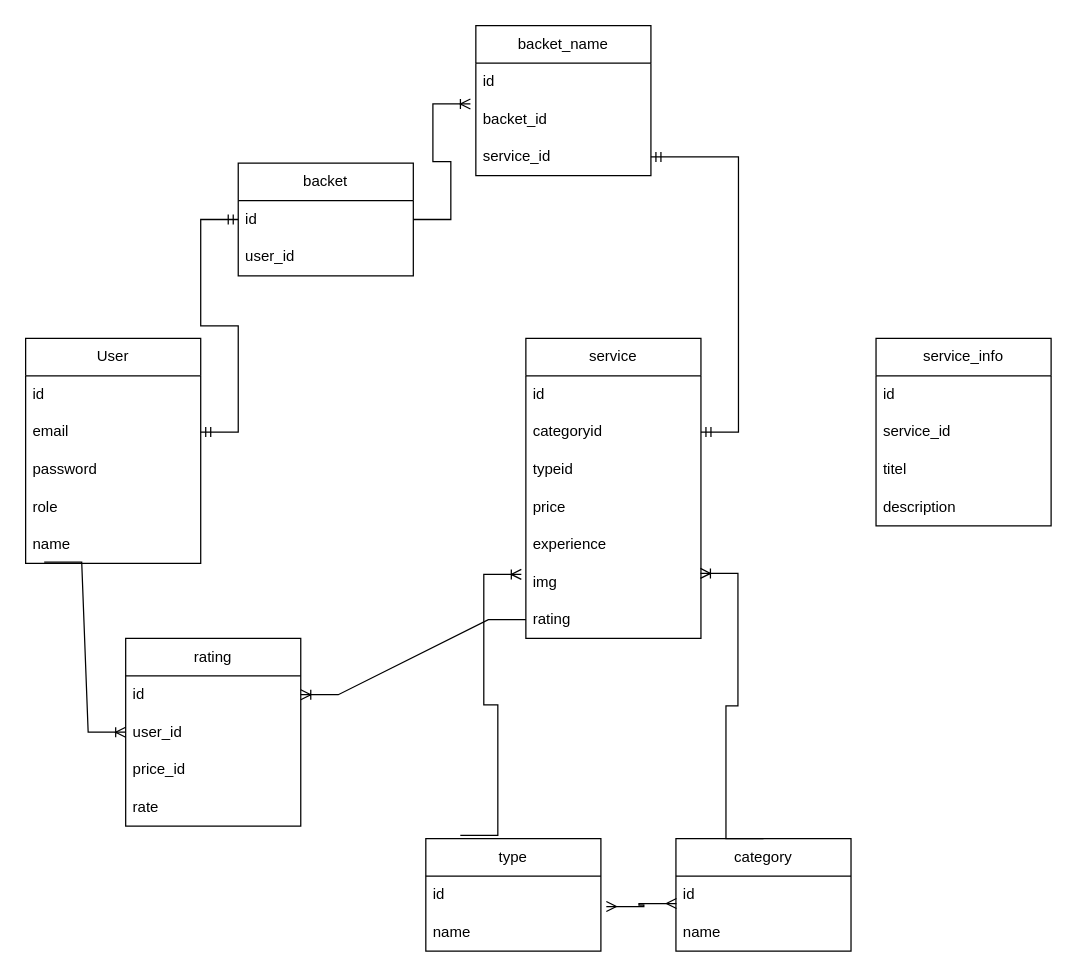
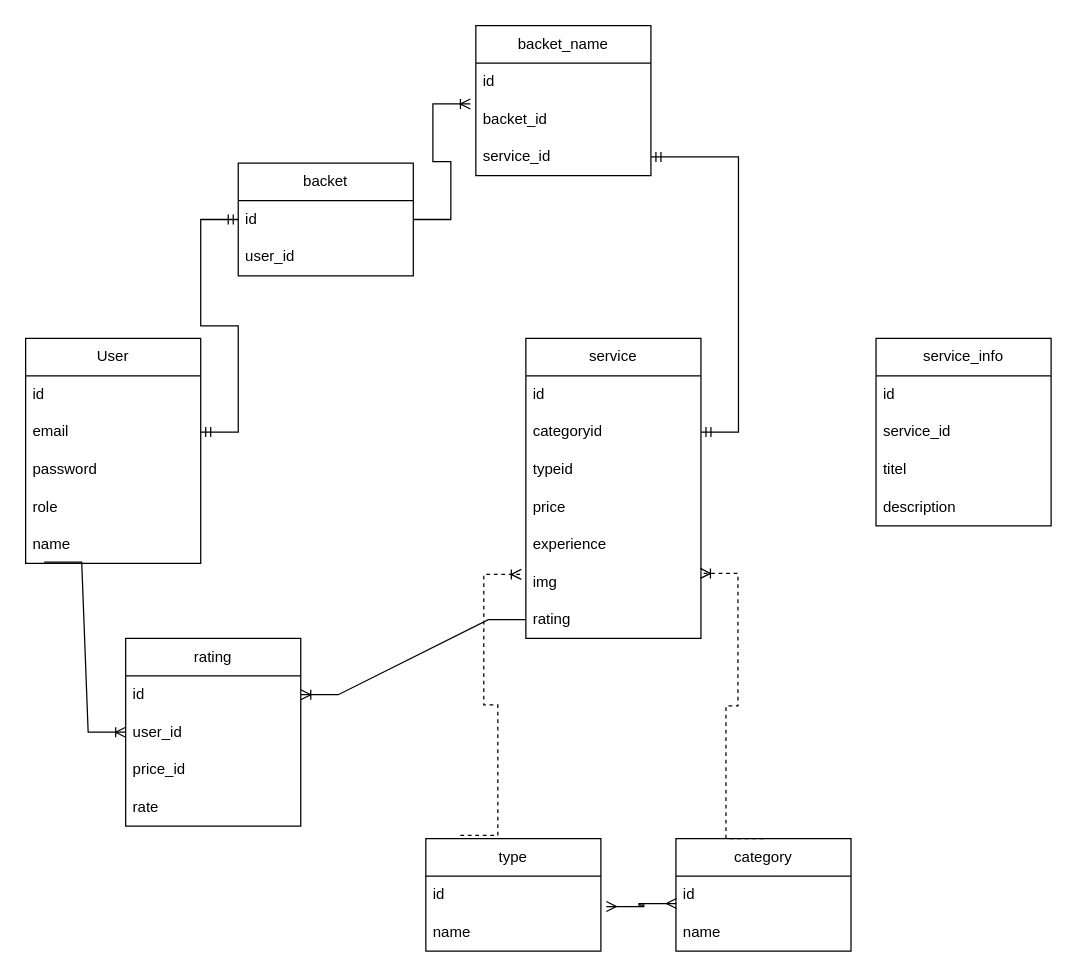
  <mxCell id="0" />
  <mxCell id="1" parent="0" />
  <mxCell id="2" value="User" style="swimlane;fontStyle=0;childLayout=stackLayout;horizontal=1;startSize=30;horizontalStack=0;resizeParent=1;resizeParentMax=0;resizeLast=0;collapsible=1;marginBottom=0;whiteSpace=wrap;html=1;" vertex="1" parent="1"><mxGeometry y="270" width="140" height="180" as="geometry" x="20" /></mxCell>
  <mxCell id="3" value="id" style="text;strokeColor=none;fillColor=none;align=left;verticalAlign=middle;spacingLeft=4;spacingRight=4;overflow=hidden;points=[[0,0.5],[1,0.5]];portConstraint=eastwest;rotatable=0;whiteSpace=wrap;html=1;" vertex="1" parent="2"><mxGeometry y="30" width="140" height="30" as="geometry" /></mxCell>
  <mxCell id="4" value="email" style="text;strokeColor=none;fillColor=none;align=left;verticalAlign=middle;spacingLeft=4;spacingRight=4;overflow=hidden;points=[[0,0.5],[1,0.5]];portConstraint=eastwest;rotatable=0;whiteSpace=wrap;html=1;" vertex="1" parent="2"><mxGeometry y="60" width="140" height="30" as="geometry" /></mxCell>
  <mxCell id="5" value="password" style="text;strokeColor=none;fillColor=none;align=left;verticalAlign=middle;spacingLeft=4;spacingRight=4;overflow=hidden;points=[[0,0.5],[1,0.5]];portConstraint=eastwest;rotatable=0;whiteSpace=wrap;html=1;" vertex="1" parent="2"><mxGeometry y="90" width="140" height="30" as="geometry" /></mxCell>
  <mxCell id="6" value="role" style="text;strokeColor=none;fillColor=none;align=left;verticalAlign=middle;spacingLeft=4;spacingRight=4;overflow=hidden;points=[[0,0.5],[1,0.5]];portConstraint=eastwest;rotatable=0;whiteSpace=wrap;html=1;" vertex="1" parent="2"><mxGeometry y="120" width="140" height="30" as="geometry" /></mxCell>
  <mxCell id="7" value="name" style="text;strokeColor=none;fillColor=none;align=left;verticalAlign=middle;spacingLeft=4;spacingRight=4;overflow=hidden;points=[[0,0.5],[1,0.5]];portConstraint=eastwest;rotatable=0;whiteSpace=wrap;html=1;" vertex="1" parent="2"><mxGeometry y="150" width="140" height="30" as="geometry" /></mxCell>
  <mxCell id="8" value="backet" style="swimlane;fontStyle=0;childLayout=stackLayout;horizontal=1;startSize=30;horizontalStack=0;resizeParent=1;resizeParentMax=0;resizeLast=0;collapsible=1;marginBottom=0;whiteSpace=wrap;html=1;" vertex="1" parent="1"><mxGeometry x="190" y="130" width="140" height="90" as="geometry" /></mxCell>
  <mxCell id="9" value="id" style="text;strokeColor=none;fillColor=none;align=left;verticalAlign=middle;spacingLeft=4;spacingRight=4;overflow=hidden;points=[[0,0.5],[1,0.5]];portConstraint=eastwest;rotatable=0;whiteSpace=wrap;html=1;" vertex="1" parent="8"><mxGeometry y="30" width="140" height="30" as="geometry" /></mxCell>
  <mxCell id="10" value="user_id" style="text;strokeColor=none;fillColor=none;align=left;verticalAlign=middle;spacingLeft=4;spacingRight=4;overflow=hidden;points=[[0,0.5],[1,0.5]];portConstraint=eastwest;rotatable=0;whiteSpace=wrap;html=1;" vertex="1" parent="8"><mxGeometry y="60" width="140" height="30" as="geometry" /></mxCell>
  <mxCell id="11" value="" style="edgeStyle=entityRelationEdgeStyle;fontSize=12;html=1;endArrow=ERmandOne;startArrow=ERmandOne;rounded=0;entryX=0;entryY=0.5;entryDx=0;entryDy=0;exitX=1;exitY=0.5;exitDx=0;exitDy=0;" edge="1" parent="1" source="4" target="9"><mxGeometry width="100" height="100" relative="1" as="geometry"><mxPoint x="340" y="490" as="sourcePoint" /><mxPoint x="440" y="390" as="targetPoint" /></mxGeometry></mxCell>
  <mxCell id="12" value="service" style="swimlane;fontStyle=0;childLayout=stackLayout;horizontal=1;startSize=30;horizontalStack=0;resizeParent=1;resizeParentMax=0;resizeLast=0;collapsible=1;marginBottom=0;whiteSpace=wrap;html=1;" vertex="1" parent="1"><mxGeometry x="420" y="270" width="140" height="240" as="geometry" /></mxCell>
  <mxCell id="13" value="id" style="text;strokeColor=none;fillColor=none;align=left;verticalAlign=middle;spacingLeft=4;spacingRight=4;overflow=hidden;points=[[0,0.5],[1,0.5]];portConstraint=eastwest;rotatable=0;whiteSpace=wrap;html=1;" vertex="1" parent="12"><mxGeometry y="30" width="140" height="30" as="geometry" /></mxCell>
  <mxCell id="14" value="categoryid" style="text;strokeColor=none;fillColor=none;align=left;verticalAlign=middle;spacingLeft=4;spacingRight=4;overflow=hidden;points=[[0,0.5],[1,0.5]];portConstraint=eastwest;rotatable=0;whiteSpace=wrap;html=1;" vertex="1" parent="12"><mxGeometry y="60" width="140" height="30" as="geometry" /></mxCell>
  <mxCell id="15" value="typeid" style="text;strokeColor=none;fillColor=none;align=left;verticalAlign=middle;spacingLeft=4;spacingRight=4;overflow=hidden;points=[[0,0.5],[1,0.5]];portConstraint=eastwest;rotatable=0;whiteSpace=wrap;html=1;" vertex="1" parent="12"><mxGeometry y="90" width="140" height="30" as="geometry" /></mxCell>
  <mxCell id="16" value="price" style="text;strokeColor=none;fillColor=none;align=left;verticalAlign=middle;spacingLeft=4;spacingRight=4;overflow=hidden;points=[[0,0.5],[1,0.5]];portConstraint=eastwest;rotatable=0;whiteSpace=wrap;html=1;" vertex="1" parent="12"><mxGeometry y="120" width="140" height="30" as="geometry" /></mxCell>
  <mxCell id="17" value="experience" style="text;strokeColor=none;fillColor=none;align=left;verticalAlign=middle;spacingLeft=4;spacingRight=4;overflow=hidden;points=[[0,0.5],[1,0.5]];portConstraint=eastwest;rotatable=0;whiteSpace=wrap;html=1;" vertex="1" parent="12"><mxGeometry y="150" width="140" height="30" as="geometry" /></mxCell>
  <mxCell id="18" value="img" style="text;strokeColor=none;fillColor=none;align=left;verticalAlign=middle;spacingLeft=4;spacingRight=4;overflow=hidden;points=[[0,0.5],[1,0.5]];portConstraint=eastwest;rotatable=0;whiteSpace=wrap;html=1;" vertex="1" parent="12"><mxGeometry y="180" width="140" height="30" as="geometry" /></mxCell>
  <mxCell id="19" value="rating" style="text;strokeColor=none;fillColor=none;align=left;verticalAlign=middle;spacingLeft=4;spacingRight=4;overflow=hidden;points=[[0,0.5],[1,0.5]];portConstraint=eastwest;rotatable=0;whiteSpace=wrap;html=1;" vertex="1" parent="12"><mxGeometry y="210" width="140" height="30" as="geometry" /></mxCell>
  <mxCell id="20" value="type" style="swimlane;fontStyle=0;childLayout=stackLayout;horizontal=1;startSize=30;horizontalStack=0;resizeParent=1;resizeParentMax=0;resizeLast=0;collapsible=1;marginBottom=0;whiteSpace=wrap;html=1;" vertex="1" parent="1"><mxGeometry x="340" y="670" width="140" height="90" as="geometry" /></mxCell>
  <mxCell id="21" value="id" style="text;strokeColor=none;fillColor=none;align=left;verticalAlign=middle;spacingLeft=4;spacingRight=4;overflow=hidden;points=[[0,0.5],[1,0.5]];portConstraint=eastwest;rotatable=0;whiteSpace=wrap;html=1;" vertex="1" parent="20"><mxGeometry y="30" width="140" height="30" as="geometry" /></mxCell>
  <mxCell id="22" value="name" style="text;strokeColor=none;fillColor=none;align=left;verticalAlign=middle;spacingLeft=4;spacingRight=4;overflow=hidden;points=[[0,0.5],[1,0.5]];portConstraint=eastwest;rotatable=0;whiteSpace=wrap;html=1;" vertex="1" parent="20"><mxGeometry y="60" width="140" height="30" as="geometry" /></mxCell>
  <mxCell id="23" value="category" style="swimlane;fontStyle=0;childLayout=stackLayout;horizontal=1;startSize=30;horizontalStack=0;resizeParent=1;resizeParentMax=0;resizeLast=0;collapsible=1;marginBottom=0;whiteSpace=wrap;html=1;" vertex="1" parent="1"><mxGeometry x="540" y="670" width="140" height="90" as="geometry" /></mxCell>
  <mxCell id="24" value="id" style="text;strokeColor=none;fillColor=none;align=left;verticalAlign=middle;spacingLeft=4;spacingRight=4;overflow=hidden;points=[[0,0.5],[1,0.5]];portConstraint=eastwest;rotatable=0;whiteSpace=wrap;html=1;" vertex="1" parent="23"><mxGeometry y="30" width="140" height="30" as="geometry" /></mxCell>
  <mxCell id="25" value="name" style="text;strokeColor=none;fillColor=none;align=left;verticalAlign=middle;spacingLeft=4;spacingRight=4;overflow=hidden;points=[[0,0.5],[1,0.5]];portConstraint=eastwest;rotatable=0;whiteSpace=wrap;html=1;" vertex="1" parent="23"><mxGeometry y="60" width="140" height="30" as="geometry" /></mxCell>
- <mxCell id="26" value="" style="edgeStyle=entityRelationEdgeStyle;fontSize=12;html=1;endArrow=ERoneToMany;rounded=0;exitX=0.197;exitY=-0.027;exitDx=0;exitDy=0;exitPerimeter=0;entryX=-0.026;entryY=0.293;entryDx=0;entryDy=0;entryPerimeter=0;" edge="1" parent="1" source="20" target="18"><mxGeometry width="100" height="100" relative="1" as="geometry"><mxPoint x="340" y="490" as="sourcePoint" /><mxPoint x="440" y="390" as="targetPoint" /></mxGeometry></mxCell>
- <mxCell id="27" value="" style="edgeStyle=entityRelationEdgeStyle;fontSize=12;html=1;endArrow=ERoneToMany;rounded=0;exitX=0.5;exitY=0;exitDx=0;exitDy=0;entryX=0.997;entryY=0.267;entryDx=0;entryDy=0;entryPerimeter=0;" edge="1" parent="1" source="23" target="18"><mxGeometry width="100" height="100" relative="1" as="geometry"><mxPoint x="340" y="490" as="sourcePoint" /><mxPoint x="440" y="390" as="targetPoint" /></mxGeometry></mxCell>
+ <mxCell id="26" value="" style="edgeStyle=entityRelationEdgeStyle;fontSize=12;html=1;endArrow=ERoneToMany;rounded=0;exitX=0.197;exitY=-0.027;exitDx=0;exitDy=0;exitPerimeter=0;entryX=-0.026;entryY=0.293;entryDx=0;entryDy=0;entryPerimeter=0;dashed=1;" edge="1" parent="1" source="20" target="18"><mxGeometry width="100" height="100" relative="1" as="geometry"><mxPoint x="340" y="490" as="sourcePoint" /><mxPoint x="440" y="390" as="targetPoint" /></mxGeometry></mxCell>
+ <mxCell id="27" value="" style="edgeStyle=entityRelationEdgeStyle;fontSize=12;html=1;endArrow=ERoneToMany;rounded=0;exitX=0.5;exitY=0;exitDx=0;exitDy=0;entryX=0.997;entryY=0.267;entryDx=0;entryDy=0;entryPerimeter=0;dashed=1;" edge="1" parent="1" source="23" target="18"><mxGeometry width="100" height="100" relative="1" as="geometry"><mxPoint x="340" y="490" as="sourcePoint" /><mxPoint x="440" y="390" as="targetPoint" /></mxGeometry></mxCell>
  <mxCell id="28" value="" style="edgeStyle=entityRelationEdgeStyle;fontSize=12;html=1;endArrow=ERmany;startArrow=ERmany;rounded=0;exitX=1.031;exitY=0.813;exitDx=0;exitDy=0;exitPerimeter=0;entryX=0.003;entryY=0.733;entryDx=0;entryDy=0;entryPerimeter=0;" edge="1" parent="1" source="21" target="24"><mxGeometry width="100" height="100" relative="1" as="geometry"><mxPoint x="340" y="490" as="sourcePoint" /><mxPoint x="440" y="390" as="targetPoint" /></mxGeometry></mxCell>
  <mxCell id="29" value="service_info" style="swimlane;fontStyle=0;childLayout=stackLayout;horizontal=1;startSize=30;horizontalStack=0;resizeParent=1;resizeParentMax=0;resizeLast=0;collapsible=1;marginBottom=0;whiteSpace=wrap;html=1;" vertex="1" parent="1"><mxGeometry x="700" y="270" width="140" height="150" as="geometry" /></mxCell>
  <mxCell id="30" value="id" style="text;strokeColor=none;fillColor=none;align=left;verticalAlign=middle;spacingLeft=4;spacingRight=4;overflow=hidden;points=[[0,0.5],[1,0.5]];portConstraint=eastwest;rotatable=0;whiteSpace=wrap;html=1;" vertex="1" parent="29"><mxGeometry y="30" width="140" height="30" as="geometry" /></mxCell>
  <mxCell id="31" value="service_id" style="text;strokeColor=none;fillColor=none;align=left;verticalAlign=middle;spacingLeft=4;spacingRight=4;overflow=hidden;points=[[0,0.5],[1,0.5]];portConstraint=eastwest;rotatable=0;whiteSpace=wrap;html=1;" vertex="1" parent="29"><mxGeometry y="60" width="140" height="30" as="geometry" /></mxCell>
  <mxCell id="32" value="titel" style="text;strokeColor=none;fillColor=none;align=left;verticalAlign=middle;spacingLeft=4;spacingRight=4;overflow=hidden;points=[[0,0.5],[1,0.5]];portConstraint=eastwest;rotatable=0;whiteSpace=wrap;html=1;" vertex="1" parent="29"><mxGeometry y="90" width="140" height="30" as="geometry" /></mxCell>
  <mxCell id="33" value="description" style="text;strokeColor=none;fillColor=none;align=left;verticalAlign=middle;spacingLeft=4;spacingRight=4;overflow=hidden;points=[[0,0.5],[1,0.5]];portConstraint=eastwest;rotatable=0;whiteSpace=wrap;html=1;" vertex="1" parent="29"><mxGeometry y="120" width="140" height="30" as="geometry" /></mxCell>
  <mxCell id="34" value="backet_name" style="swimlane;fontStyle=0;childLayout=stackLayout;horizontal=1;startSize=30;horizontalStack=0;resizeParent=1;resizeParentMax=0;resizeLast=0;collapsible=1;marginBottom=0;whiteSpace=wrap;html=1;" vertex="1" parent="1"><mxGeometry x="380" y="20" width="140" height="120" as="geometry" /></mxCell>
  <mxCell id="35" value="id" style="text;strokeColor=none;fillColor=none;align=left;verticalAlign=middle;spacingLeft=4;spacingRight=4;overflow=hidden;points=[[0,0.5],[1,0.5]];portConstraint=eastwest;rotatable=0;whiteSpace=wrap;html=1;" vertex="1" parent="34"><mxGeometry y="30" width="140" height="30" as="geometry" /></mxCell>
  <mxCell id="36" value="backet_id" style="text;strokeColor=none;fillColor=none;align=left;verticalAlign=middle;spacingLeft=4;spacingRight=4;overflow=hidden;points=[[0,0.5],[1,0.5]];portConstraint=eastwest;rotatable=0;whiteSpace=wrap;html=1;" vertex="1" parent="34"><mxGeometry y="60" width="140" height="30" as="geometry" /></mxCell>
  <mxCell id="37" value="service_id" style="text;strokeColor=none;fillColor=none;align=left;verticalAlign=middle;spacingLeft=4;spacingRight=4;overflow=hidden;points=[[0,0.5],[1,0.5]];portConstraint=eastwest;rotatable=0;whiteSpace=wrap;html=1;" vertex="1" parent="34"><mxGeometry y="90" width="140" height="30" as="geometry" /></mxCell>
  <mxCell id="38" value="" style="edgeStyle=entityRelationEdgeStyle;fontSize=12;html=1;endArrow=ERoneToMany;rounded=0;exitX=1;exitY=0.5;exitDx=0;exitDy=0;entryX=-0.031;entryY=0.087;entryDx=0;entryDy=0;entryPerimeter=0;" edge="1" parent="1" source="9" target="36"><mxGeometry width="100" height="100" relative="1" as="geometry"><mxPoint x="340" y="390" as="sourcePoint" /><mxPoint x="440" y="290" as="targetPoint" /></mxGeometry></mxCell>
  <mxCell id="39" value="" style="edgeStyle=entityRelationEdgeStyle;fontSize=12;html=1;endArrow=ERmandOne;startArrow=ERmandOne;rounded=0;" edge="1" parent="1" source="37" target="14"><mxGeometry width="100" height="100" relative="1" as="geometry"><mxPoint x="340" y="390" as="sourcePoint" /><mxPoint x="440" y="290" as="targetPoint" /></mxGeometry></mxCell>
  <mxCell id="40" value="rating" style="swimlane;fontStyle=0;childLayout=stackLayout;horizontal=1;startSize=30;horizontalStack=0;resizeParent=1;resizeParentMax=0;resizeLast=0;collapsible=1;marginBottom=0;whiteSpace=wrap;html=1;" vertex="1" parent="1"><mxGeometry x="100" y="510" width="140" height="150" as="geometry" /></mxCell>
  <mxCell id="41" value="id" style="text;strokeColor=none;fillColor=none;align=left;verticalAlign=middle;spacingLeft=4;spacingRight=4;overflow=hidden;points=[[0,0.5],[1,0.5]];portConstraint=eastwest;rotatable=0;whiteSpace=wrap;html=1;" vertex="1" parent="40"><mxGeometry y="30" width="140" height="30" as="geometry" /></mxCell>
  <mxCell id="42" value="user_id" style="text;strokeColor=none;fillColor=none;align=left;verticalAlign=middle;spacingLeft=4;spacingRight=4;overflow=hidden;points=[[0,0.5],[1,0.5]];portConstraint=eastwest;rotatable=0;whiteSpace=wrap;html=1;" vertex="1" parent="40"><mxGeometry y="60" width="140" height="30" as="geometry" /></mxCell>
  <mxCell id="43" value="price_id" style="text;strokeColor=none;fillColor=none;align=left;verticalAlign=middle;spacingLeft=4;spacingRight=4;overflow=hidden;points=[[0,0.5],[1,0.5]];portConstraint=eastwest;rotatable=0;whiteSpace=wrap;html=1;" vertex="1" parent="40"><mxGeometry y="90" width="140" height="30" as="geometry" /></mxCell>
  <mxCell id="44" value="rate" style="text;strokeColor=none;fillColor=none;align=left;verticalAlign=middle;spacingLeft=4;spacingRight=4;overflow=hidden;points=[[0,0.5],[1,0.5]];portConstraint=eastwest;rotatable=0;whiteSpace=wrap;html=1;" vertex="1" parent="40"><mxGeometry y="120" width="140" height="30" as="geometry" /></mxCell>
  <mxCell id="45" value="" style="edgeStyle=entityRelationEdgeStyle;fontSize=12;html=1;endArrow=ERoneToMany;rounded=0;exitX=0.106;exitY=0.967;exitDx=0;exitDy=0;exitPerimeter=0;" edge="1" parent="1" source="7" target="40"><mxGeometry width="100" height="100" relative="1" as="geometry"><mxPoint x="340" y="590" as="sourcePoint" /><mxPoint x="210" y="470" as="targetPoint" /></mxGeometry></mxCell>
  <mxCell id="46" value="" style="edgeStyle=entityRelationEdgeStyle;fontSize=12;html=1;endArrow=ERoneToMany;rounded=0;entryX=1;entryY=0.5;entryDx=0;entryDy=0;exitX=0;exitY=0.5;exitDx=0;exitDy=0;" edge="1" parent="1" source="19" target="41"><mxGeometry width="100" height="100" relative="1" as="geometry"><mxPoint x="340" y="590" as="sourcePoint" /><mxPoint x="440" y="490" as="targetPoint" /></mxGeometry></mxCell>
